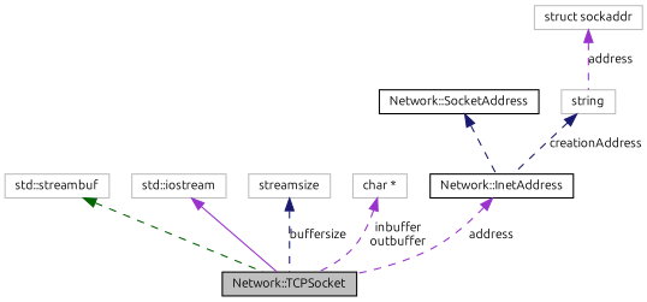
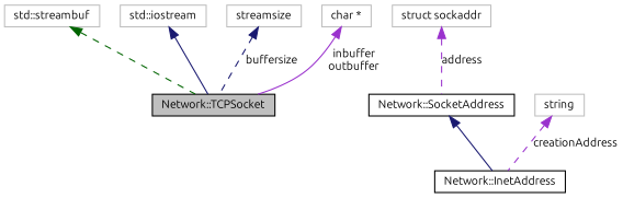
  digraph {
    fontname=Ubuntu
    node [color=grey75 fillcolor=white fontname=Ubuntu fontsize=10 shape=record style=filled]
    edge [color=darkorchid3 dir=back fontname=Ubuntu fontsize=10 labelfontname="FreeSans.ttf" labelfontsize=10 style=dashed]
    n1 [color=black fillcolor=grey75 fontcolor=black height=0.2 label="Network::TCPSocket" width=0.4]
    n2 [height=0.2 label="std::streambuf" width=0.4]
    n3 [height=0.2 label="std::iostream" width=0.4]
    n4 [height=0.2 label=streamsize width=0.4]
    n5 [height=0.2 label="char *" width=0.4]
    n6 [color=black height=0.2 label="Network::InetAddress" width=0.4]
    n7 [color=black height=0.2 label="Network::SocketAddress" width=0.4]
    n8 [height=0.2 label="struct sockaddr" width=0.4]
    n9 [height=0.2 label=string width=0.4]
    n2 -> n1 [color=darkgreen]
-   n3 -> n1 [style=solid]
+   n3 -> n1 [color=midnightblue style=solid]
    n4 -> n1 [color=midnightblue label=buffersize]
-   n5 -> n1 [label="inbuffer\noutbuffer"]
-   n6 -> n1 [label=address]
-   n7 -> n6 [color=midnightblue]
-   n8 -> n9 [label=address]
-   n9 -> n6 [color=midnightblue label=creationAddress]
+   n5 -> n1 [label="inbuffer\noutbuffer" style=solid]
+   n7 -> n6 [color=midnightblue style=solid]
+   n8 -> n7 [label=address]
+   n9 -> n6 [label=creationAddress]
  }
